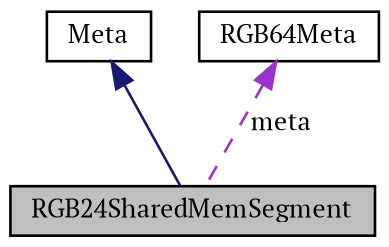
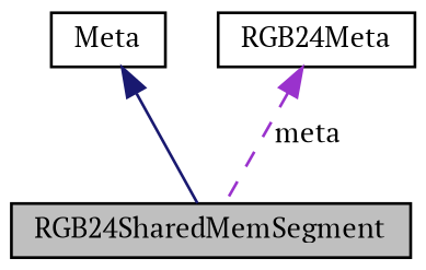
  digraph {
    fontname="PT Serif"
    node [color=black fillcolor=white fontname="PT Serif" fontsize=10 shape=record style=filled]
    edge [dir=back fontname="PT Serif" fontsize=10 labelfontname=Helvetica labelfontsize=10]
    n1 [fillcolor=grey75 fontcolor=black height=0.2 label=RGB24SharedMemSegment width=0.4]
    n2 [height=0.2 label=Meta width=0.4]
-   n3 [height=0.2 label=RGB64Meta width=0.4]
+   n3 [height=0.2 label=RGB24Meta width=0.4]
    n2 -> n1 [color=midnightblue style=solid]
    n3 -> n1 [color=darkorchid3 label=" meta" style=dashed]
  }
